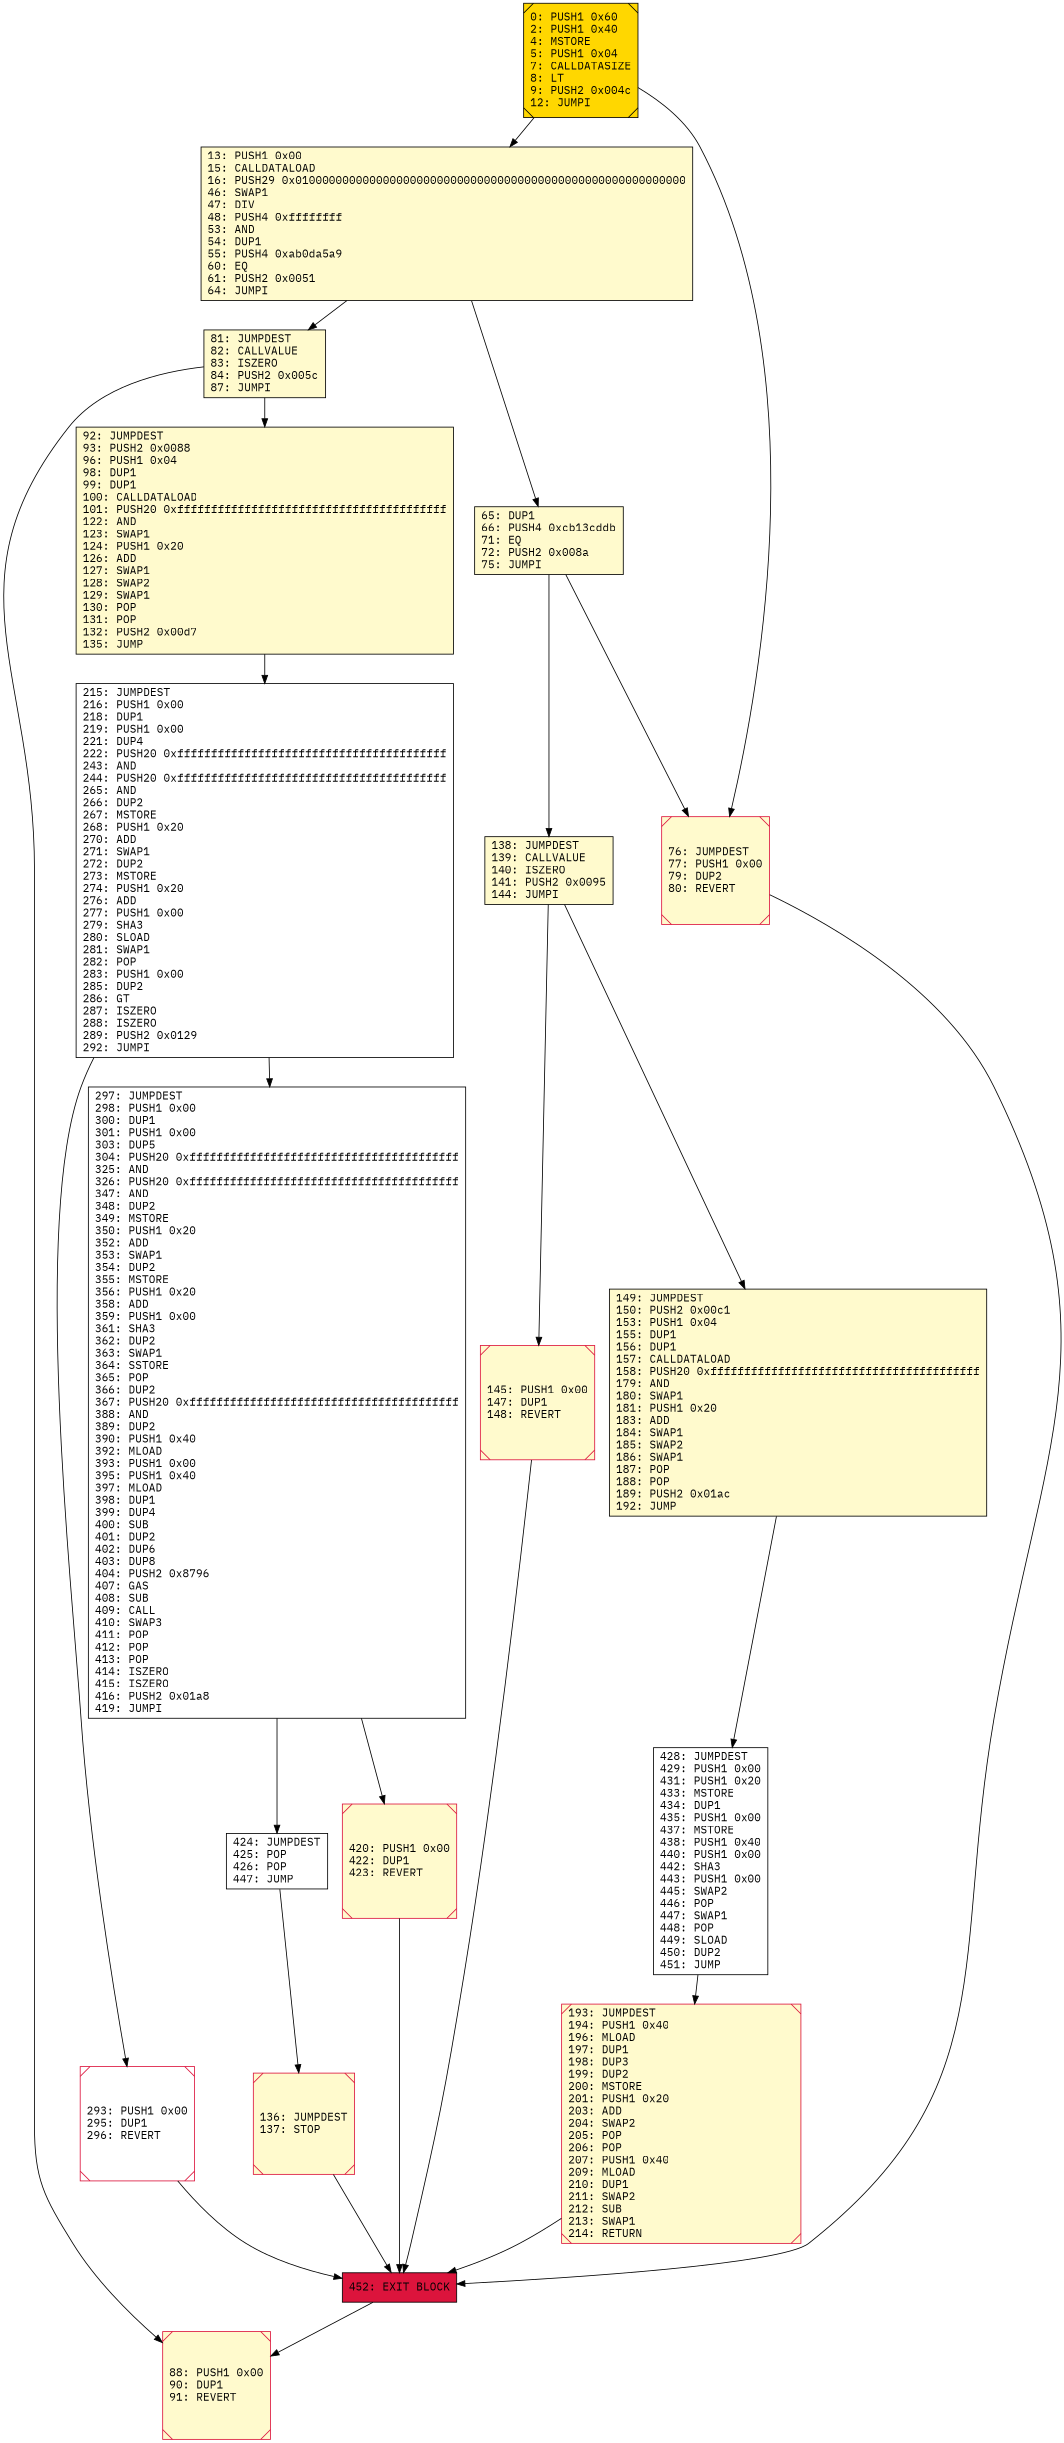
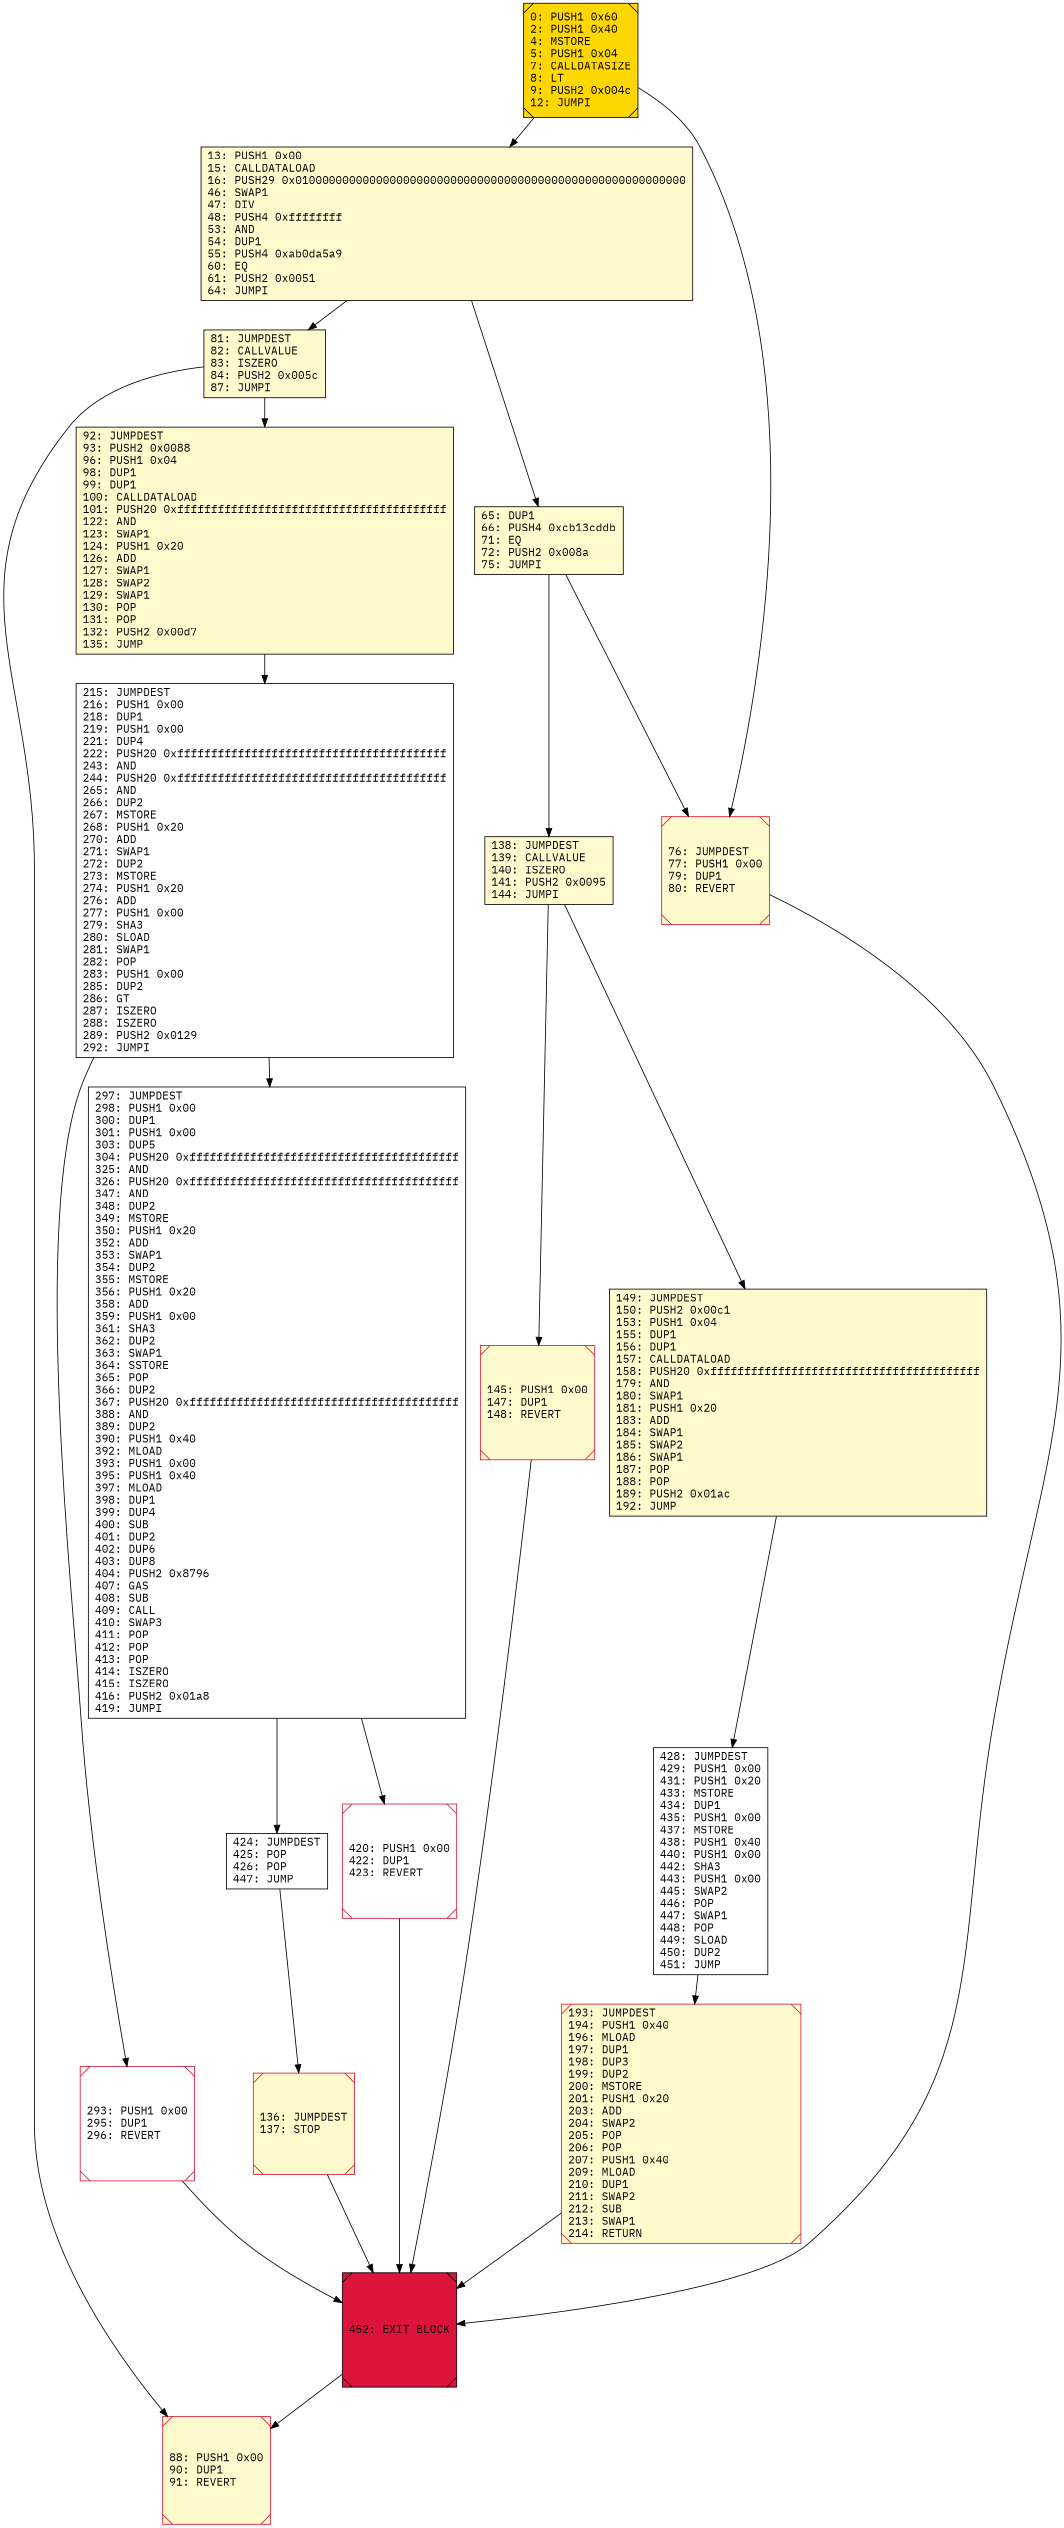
  digraph {
    fontname="IBM Plex Mono"
    rankdir=UD
    node [color=black fillcolor=lemonchiffon fontcolor=black fontname="IBM Plex Mono" shape=box style=filled]
    edge [fontname="IBM Plex Mono"]
    n1 [fillcolor=white label="424: JUMPDEST\l425: POP\l426: POP\l447: JUMP\l"]
    n2 [color=crimson label="136: JUMPDEST\l137: STOP\l" shape=Msquare]
-   n3 [fillcolor=crimson label="452: EXIT BLOCK\l"]
+   n3 [fillcolor=crimson label="452: EXIT BLOCK\l" shape=Msquare]
    n4 [label="13: PUSH1 0x00\l15: CALLDATALOAD\l16: PUSH29 0x0100000000000000000000000000000000000000000000000000000000\l46: SWAP1\l47: DIV\l48: PUSH4 0xffffffff\l53: AND\l54: DUP1\l55: PUSH4 0xab0da5a9\l60: EQ\l61: PUSH2 0x0051\l64: JUMPI\l"]
    n5 [label="81: JUMPDEST\l82: CALLVALUE\l83: ISZERO\l84: PUSH2 0x005c\l87: JUMPI\l"]
    n6 [label="65: DUP1\l66: PUSH4 0xcb13cddb\l71: EQ\l72: PUSH2 0x008a\l75: JUMPI\l"]
    n7 [color=crimson label="88: PUSH1 0x00\l90: DUP1\l91: REVERT\l" shape=Msquare]
    n8 [label="92: JUMPDEST\l93: PUSH2 0x0088\l96: PUSH1 0x04\l98: DUP1\l99: DUP1\l100: CALLDATALOAD\l101: PUSH20 0xffffffffffffffffffffffffffffffffffffffff\l122: AND\l123: SWAP1\l124: PUSH1 0x20\l126: ADD\l127: SWAP1\l128: SWAP2\l129: SWAP1\l130: POP\l131: POP\l132: PUSH2 0x00d7\l135: JUMP\l"]
-   n9 [color=crimson label="76: JUMPDEST\l77: PUSH1 0x00\l79: DUP2\l80: REVERT\l" shape=Msquare]
+   n9 [color=crimson label="76: JUMPDEST\l77: PUSH1 0x00\l79: DUP1\l80: REVERT\l" shape=Msquare]
    n10 [label="138: JUMPDEST\l139: CALLVALUE\l140: ISZERO\l141: PUSH2 0x0095\l144: JUMPI\l"]
    n11 [color=crimson fillcolor=white label="293: PUSH1 0x00\l295: DUP1\l296: REVERT\l" shape=Msquare]
-   n12 [color=crimson label="420: PUSH1 0x00\l422: DUP1\l423: REVERT\l" shape=Msquare]
+   n12 [color=crimson fillcolor=white label="420: PUSH1 0x00\l422: DUP1\l423: REVERT\l" shape=Msquare]
    n13 [fillcolor=gold label="0: PUSH1 0x60\l2: PUSH1 0x40\l4: MSTORE\l5: PUSH1 0x04\l7: CALLDATASIZE\l8: LT\l9: PUSH2 0x004c\l12: JUMPI\l" shape=Msquare]
    n14 [fillcolor=white label="297: JUMPDEST\l298: PUSH1 0x00\l300: DUP1\l301: PUSH1 0x00\l303: DUP5\l304: PUSH20 0xffffffffffffffffffffffffffffffffffffffff\l325: AND\l326: PUSH20 0xffffffffffffffffffffffffffffffffffffffff\l347: AND\l348: DUP2\l349: MSTORE\l350: PUSH1 0x20\l352: ADD\l353: SWAP1\l354: DUP2\l355: MSTORE\l356: PUSH1 0x20\l358: ADD\l359: PUSH1 0x00\l361: SHA3\l362: DUP2\l363: SWAP1\l364: SSTORE\l365: POP\l366: DUP2\l367: PUSH20 0xffffffffffffffffffffffffffffffffffffffff\l388: AND\l389: DUP2\l390: PUSH1 0x40\l392: MLOAD\l393: PUSH1 0x00\l395: PUSH1 0x40\l397: MLOAD\l398: DUP1\l399: DUP4\l400: SUB\l401: DUP2\l402: DUP6\l403: DUP8\l404: PUSH2 0x8796\l407: GAS\l408: SUB\l409: CALL\l410: SWAP3\l411: POP\l412: POP\l413: POP\l414: ISZERO\l415: ISZERO\l416: PUSH2 0x01a8\l419: JUMPI\l"]
    n15 [fillcolor=white label="215: JUMPDEST\l216: PUSH1 0x00\l218: DUP1\l219: PUSH1 0x00\l221: DUP4\l222: PUSH20 0xffffffffffffffffffffffffffffffffffffffff\l243: AND\l244: PUSH20 0xffffffffffffffffffffffffffffffffffffffff\l265: AND\l266: DUP2\l267: MSTORE\l268: PUSH1 0x20\l270: ADD\l271: SWAP1\l272: DUP2\l273: MSTORE\l274: PUSH1 0x20\l276: ADD\l277: PUSH1 0x00\l279: SHA3\l280: SLOAD\l281: SWAP1\l282: POP\l283: PUSH1 0x00\l285: DUP2\l286: GT\l287: ISZERO\l288: ISZERO\l289: PUSH2 0x0129\l292: JUMPI\l"]
    n16 [color=crimson label="145: PUSH1 0x00\l147: DUP1\l148: REVERT\l" shape=Msquare]
    n17 [color=crimson label="193: JUMPDEST\l194: PUSH1 0x40\l196: MLOAD\l197: DUP1\l198: DUP3\l199: DUP2\l200: MSTORE\l201: PUSH1 0x20\l203: ADD\l204: SWAP2\l205: POP\l206: POP\l207: PUSH1 0x40\l209: MLOAD\l210: DUP1\l211: SWAP2\l212: SUB\l213: SWAP1\l214: RETURN\l" shape=Msquare]
    n18 [label="149: JUMPDEST\l150: PUSH2 0x00c1\l153: PUSH1 0x04\l155: DUP1\l156: DUP1\l157: CALLDATALOAD\l158: PUSH20 0xffffffffffffffffffffffffffffffffffffffff\l179: AND\l180: SWAP1\l181: PUSH1 0x20\l183: ADD\l184: SWAP1\l185: SWAP2\l186: SWAP1\l187: POP\l188: POP\l189: PUSH2 0x01ac\l192: JUMP\l"]
    n19 [fillcolor=white label="428: JUMPDEST\l429: PUSH1 0x00\l431: PUSH1 0x20\l433: MSTORE\l434: DUP1\l435: PUSH1 0x00\l437: MSTORE\l438: PUSH1 0x40\l440: PUSH1 0x00\l442: SHA3\l443: PUSH1 0x00\l445: SWAP2\l446: POP\l447: SWAP1\l448: POP\l449: SLOAD\l450: DUP2\l451: JUMP\l"]
    n1 -> n2
    n2 -> n3
    n3 -> n7
    n4 -> n5
    n4 -> n6
    n5 -> n7
    n5 -> n8
    n6 -> n9
    n6 -> n10
    n8 -> n15
    n9 -> n3
    n10 -> n16
    n10 -> n18
    n11 -> n3
    n12 -> n3
    n13 -> n4
    n13 -> n9
    n14 -> n1
    n14 -> n12
    n15 -> n11
    n15 -> n14
    n16 -> n3
    n17 -> n3
    n18 -> n19
    n19 -> n17
  }
